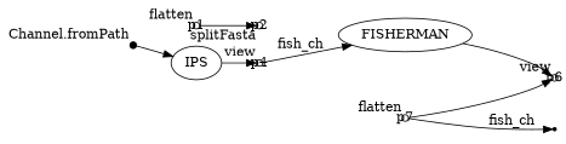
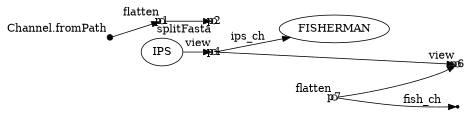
  digraph {
    rankdir=LR
    node [fixedsize=true shape=circle]
    p0 [shape=point width=0.1 xlabel="Channel.fromPath"]
    p1 [width=0.1 xlabel=flatten]
    p2 [width=0.1 xlabel=splitFasta]
    n4 [label=IPS fixedsize="" shape=""]
    p4 [width=0.1 xlabel=view]
    n6 [label=FISHERMAN fixedsize="" shape=""]
    p6 [width=0.1 xlabel=view]
    p7 [width=0.1 xlabel=flatten]
    p8 [shape=point fixedsize=""]
-   p0 -> n4
+   p0 -> p1
    p1 -> p2
    n4 -> p4
-   p4 -> n6 [label=fish_ch]
-   n6 -> p6
+   p4 -> n6 [label=ips_ch]
+   p4 -> p6
    p7 -> p6
    p7 -> p8 [label=fish_ch]
  }
